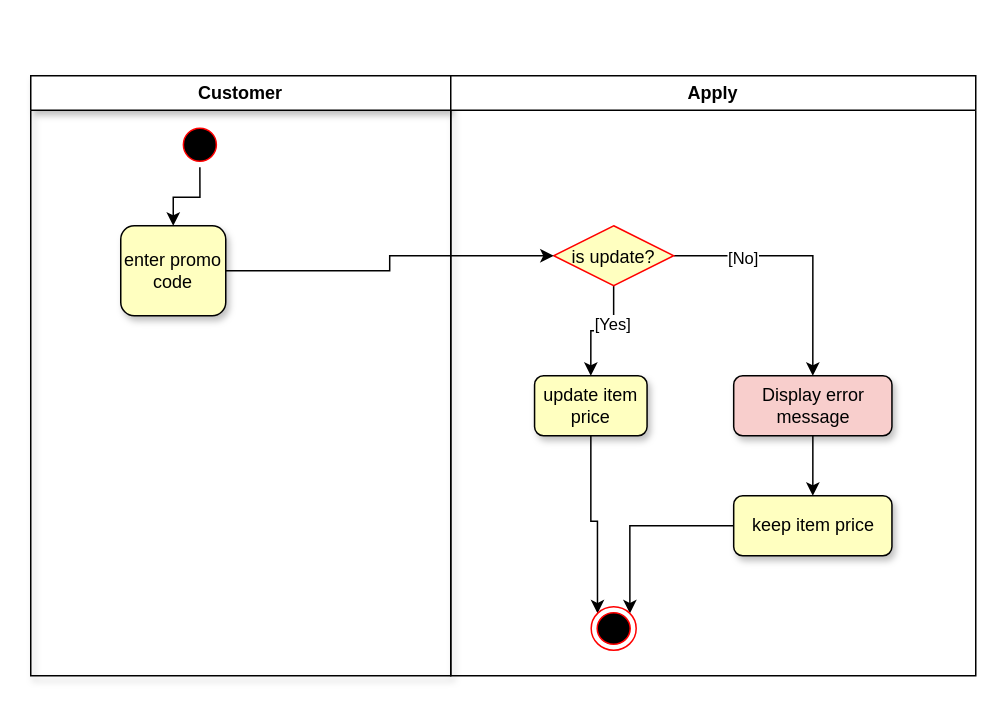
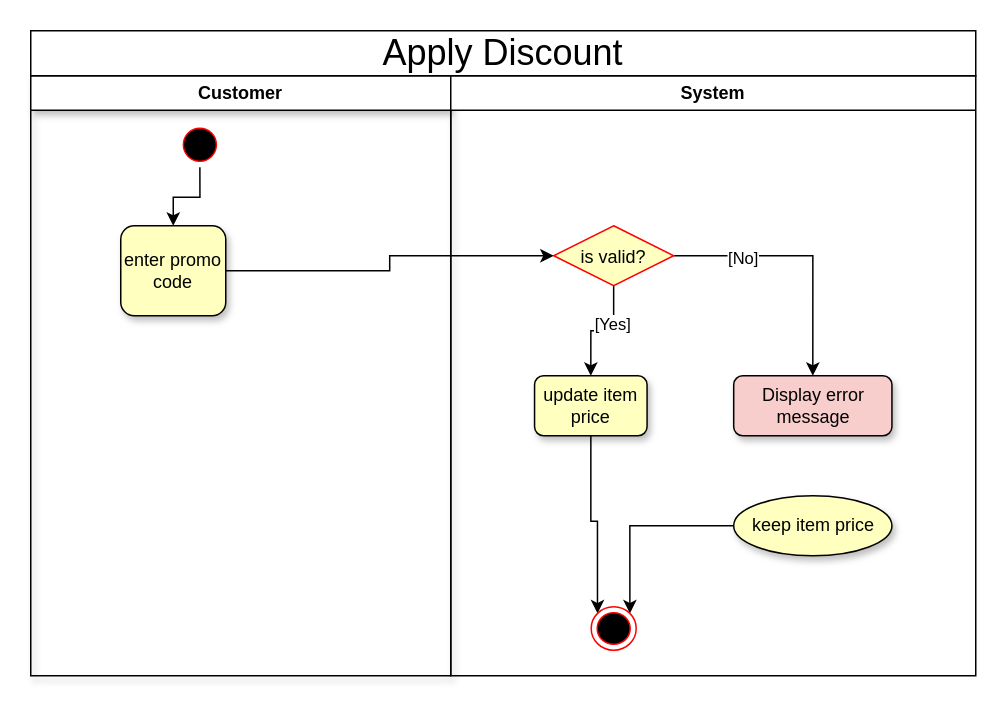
  <mxCell id="0" />
  <mxCell id="1" parent="0" />
  <mxCell id="2" value="Customer" style="swimlane;whiteSpace=wrap;shadow=1;fillColor=#FFFFFF;" vertex="1" parent="1"><mxGeometry x="20" y="50" width="280" height="400" as="geometry" /></mxCell>
  <mxCell id="3" style="edgeStyle=orthogonalEdgeStyle;rounded=0;orthogonalLoop=1;jettySize=auto;html=1;entryX=0.5;entryY=0;entryDx=0;entryDy=0;" edge="1" parent="2" source="4" target="5"><mxGeometry relative="1" as="geometry" /></mxCell>
  <mxCell id="4" value="" style="ellipse;shape=startState;fillColor=#000000;strokeColor=#ff0000;" vertex="1" parent="2"><mxGeometry x="97.75" y="31" width="30" height="30" as="geometry" /></mxCell>
  <mxCell id="5" value="enter promo code" style="rounded=1;whiteSpace=wrap;html=1;fillColor=#FFFFC0;shadow=1;" vertex="1" parent="2"><mxGeometry x="60" y="100" width="70" height="60" as="geometry" /></mxCell>
- <mxCell id="6" value="Apply" style="swimlane;whiteSpace=wrap;fillColor=#FFFFFF;" vertex="1" parent="1"><mxGeometry x="300" y="50" width="350" height="400" as="geometry" /></mxCell>
+ <mxCell id="6" value="System" style="swimlane;whiteSpace=wrap;fillColor=#FFFFFF;" vertex="1" parent="1"><mxGeometry x="300" y="50" width="350" height="400" as="geometry" /></mxCell>
  <mxCell id="7" style="edgeStyle=orthogonalEdgeStyle;rounded=0;orthogonalLoop=1;jettySize=auto;html=1;entryX=0.5;entryY=0;entryDx=0;entryDy=0;" edge="1" parent="6" source="11" target="17"><mxGeometry relative="1" as="geometry" /></mxCell>
  <mxCell id="8" value="[No]" style="edgeLabel;html=1;align=center;verticalAlign=middle;resizable=0;points=[];" vertex="1" connectable="0" parent="7"><mxGeometry x="-0.468" y="-1" relative="1" as="geometry"><mxPoint as="offset" /></mxGeometry></mxCell>
  <mxCell id="9" style="edgeStyle=orthogonalEdgeStyle;rounded=0;orthogonalLoop=1;jettySize=auto;html=1;entryX=0.5;entryY=0;entryDx=0;entryDy=0;" edge="1" parent="6" source="11" target="13"><mxGeometry relative="1" as="geometry" /></mxCell>
  <mxCell id="10" value="[Yes]" style="edgeLabel;html=1;align=center;verticalAlign=middle;resizable=0;points=[];" vertex="1" connectable="0" parent="9"><mxGeometry x="-0.3" y="-1" relative="1" as="geometry"><mxPoint as="offset" /></mxGeometry></mxCell>
- <mxCell id="11" value="is update?" style="rhombus;fillColor=#FFFFC0;strokeColor=#ff0000;" vertex="1" parent="6"><mxGeometry x="68.63" y="100" width="80" height="40" as="geometry" /></mxCell>
+ <mxCell id="11" value="is valid?" style="rhombus;fillColor=#FFFFC0;strokeColor=#ff0000;" vertex="1" parent="6"><mxGeometry x="68.63" y="100" width="80" height="40" as="geometry" /></mxCell>
  <mxCell id="12" style="edgeStyle=orthogonalEdgeStyle;rounded=0;orthogonalLoop=1;jettySize=auto;html=1;entryX=0;entryY=0;entryDx=0;entryDy=0;" edge="1" parent="6" source="13" target="18"><mxGeometry relative="1" as="geometry" /></mxCell>
  <mxCell id="13" value="update item price" style="rounded=1;whiteSpace=wrap;html=1;fillColor=#FFFFC0;shadow=1;" vertex="1" parent="6"><mxGeometry x="55.88" y="200" width="75" height="40" as="geometry" /></mxCell>
  <mxCell id="14" style="edgeStyle=orthogonalEdgeStyle;rounded=0;orthogonalLoop=1;jettySize=auto;html=1;entryX=1;entryY=0;entryDx=0;entryDy=0;" edge="1" parent="6" source="15" target="18"><mxGeometry relative="1" as="geometry" /></mxCell>
- <mxCell id="15" value="keep item price" style="rounded=1;whiteSpace=wrap;html=1;fillColor=#FFFFC0;shadow=1;" vertex="1" parent="6"><mxGeometry x="188.63" y="280" width="105.5" height="40" as="geometry" /></mxCell>
- <mxCell id="16" style="edgeStyle=orthogonalEdgeStyle;rounded=0;orthogonalLoop=1;jettySize=auto;html=1;entryX=0.5;entryY=0;entryDx=0;entryDy=0;" edge="1" parent="6" source="17" target="15"><mxGeometry relative="1" as="geometry" /></mxCell>
+ <mxCell id="15" value="keep item price" style="ellipse;whiteSpace=wrap;html=1;fillColor=#FFFFC0;shadow=1;" vertex="1" parent="6"><mxGeometry x="188.63" y="280" width="105.5" height="40" as="geometry" /></mxCell>
  <mxCell id="17" value="Display error message" style="rounded=1;whiteSpace=wrap;html=1;fillColor=#f8cecc;shadow=1;" vertex="1" parent="6"><mxGeometry x="188.63" y="200" width="105.5" height="40" as="geometry" /></mxCell>
  <mxCell id="18" value="" style="ellipse;shape=endState;fillColor=#000000;strokeColor=#ff0000" vertex="1" parent="6"><mxGeometry x="93.63" y="354" width="30" height="29" as="geometry" /></mxCell>
+ <mxCell id="19" value="&lt;span style=&quot;font-size: 24px; text-wrap: nowrap;&quot;&gt;Apply Discount&lt;/span&gt;" style="rounded=0;whiteSpace=wrap;html=1;" vertex="1" parent="1"><mxGeometry x="20" y="20" width="630" height="30" as="geometry" /></mxCell>
  <mxCell id="20" style="edgeStyle=orthogonalEdgeStyle;rounded=0;orthogonalLoop=1;jettySize=auto;html=1;entryX=0;entryY=0.5;entryDx=0;entryDy=0;" edge="1" parent="1" source="5" target="11"><mxGeometry relative="1" as="geometry" /></mxCell>
